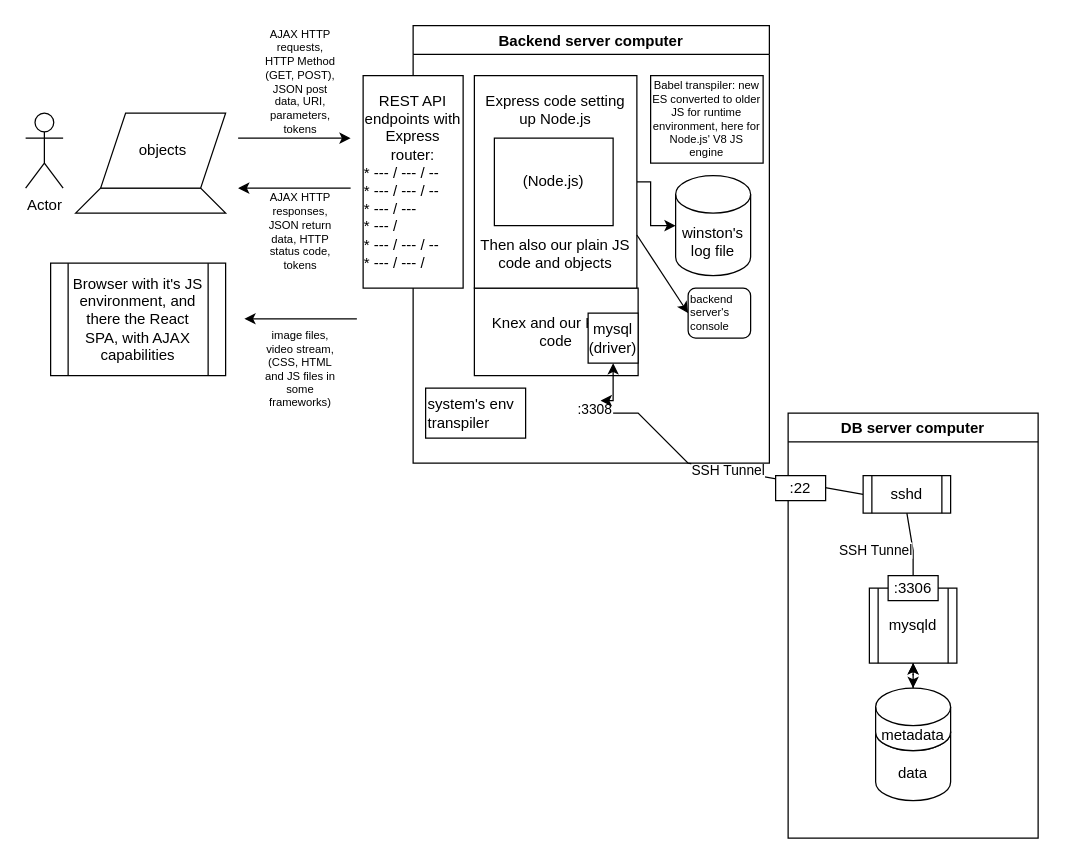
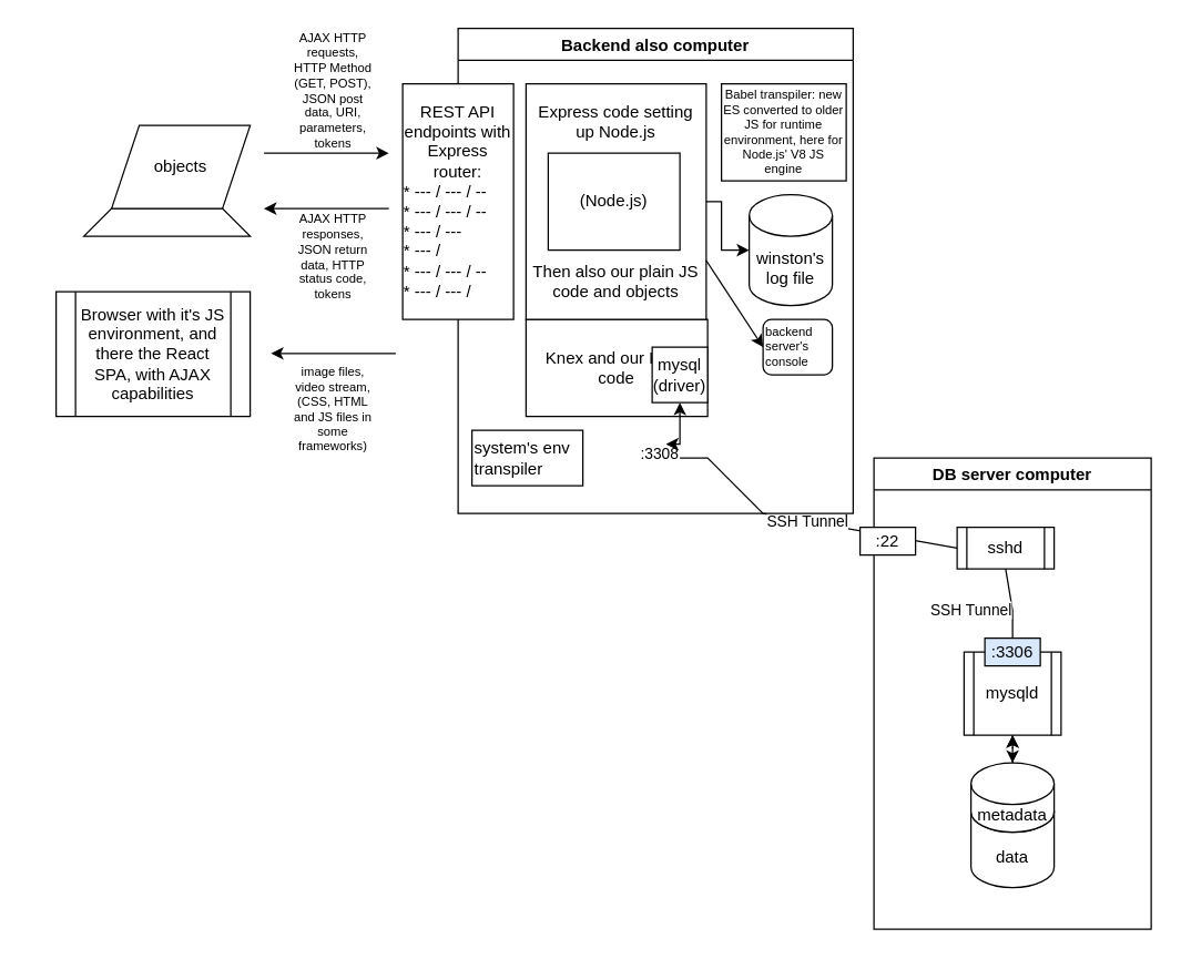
  <mxCell id="0" />
  <mxCell id="1" parent="0" />
- <mxCell id="2" value="Actor" style="shape=umlActor;verticalLabelPosition=bottom;verticalAlign=top;html=1;outlineConnect=0;" vertex="1" parent="1"><mxGeometry x="20" y="90" width="30" height="60" as="geometry" /></mxCell>
  <mxCell id="3" value="" style="shape=trapezoid;perimeter=trapezoidPerimeter;whiteSpace=wrap;html=1;fixedSize=1;" vertex="1" parent="1"><mxGeometry x="60" y="150" width="120" height="20" as="geometry" /></mxCell>
  <mxCell id="4" value="objects" style="shape=parallelogram;perimeter=parallelogramPerimeter;whiteSpace=wrap;html=1;fixedSize=1;" vertex="1" parent="1"><mxGeometry x="80" y="90" width="100" height="60" as="geometry" /></mxCell>
  <mxCell id="5" value="Browser with it's JS environment, and there the React SPA, with AJAX capabilities" style="shape=process;whiteSpace=wrap;html=1;backgroundOutline=1;" vertex="1" parent="1"><mxGeometry x="40" y="210" width="140" height="90" as="geometry" /></mxCell>
  <mxCell id="6" value="SSH Tunnel" style="endArrow=none;html=1;rounded=0;endFill=0;entryX=0;entryY=0.5;entryDx=0;entryDy=0;" edge="1" parent="1" target="14"><mxGeometry relative="1" as="geometry"><mxPoint x="490" y="330" as="sourcePoint" /><mxPoint x="680" y="320" as="targetPoint" /><Array as="points"><mxPoint x="510" y="330" /><mxPoint x="550" y="370" /></Array></mxGeometry></mxCell>
  <mxCell id="7" value=":3308" style="edgeLabel;resizable=0;html=1;align=left;verticalAlign=bottom;" connectable="0" vertex="1" parent="6"><mxGeometry x="-1" relative="1" as="geometry"><mxPoint x="-30" y="5" as="offset" /></mxGeometry></mxCell>
  <mxCell id="8" value="DB server computer" style="swimlane;" vertex="1" parent="1"><mxGeometry x="630" y="330" width="200" height="340" as="geometry" /></mxCell>
  <mxCell id="9" value="" style="edgeStyle=orthogonalEdgeStyle;rounded=0;orthogonalLoop=1;jettySize=auto;html=1;startArrow=classic;startFill=1;dashed=1;" edge="1" parent="8" source="10" target="11"><mxGeometry relative="1" as="geometry" /></mxCell>
  <mxCell id="10" value="data" style="shape=cylinder3;whiteSpace=wrap;html=1;boundedLbl=1;backgroundOutline=1;size=15;" vertex="1" parent="8"><mxGeometry x="70" y="240" width="60" height="70" as="geometry" /></mxCell>
  <mxCell id="11" value="mysqld" style="shape=process;whiteSpace=wrap;html=1;backgroundOutline=1;" vertex="1" parent="8"><mxGeometry x="65" y="140" width="70" height="60" as="geometry" /></mxCell>
  <mxCell id="12" value="metadata" style="shape=cylinder3;whiteSpace=wrap;html=1;boundedLbl=1;backgroundOutline=1;size=15;" vertex="1" parent="8"><mxGeometry x="70" y="220" width="60" height="50" as="geometry" /></mxCell>
  <mxCell id="13" style="edgeStyle=orthogonalEdgeStyle;rounded=0;orthogonalLoop=1;jettySize=auto;html=1;entryX=0.5;entryY=1;entryDx=0;entryDy=0;startArrow=classic;startFill=1;dashed=1;" edge="1" parent="8" source="12" target="11"><mxGeometry relative="1" as="geometry" /></mxCell>
  <mxCell id="14" value="sshd" style="shape=process;whiteSpace=wrap;html=1;backgroundOutline=1;" vertex="1" parent="8"><mxGeometry x="60" y="50" width="70" height="30" as="geometry" /></mxCell>
- <mxCell id="15" value=":3306" style="rounded=0;whiteSpace=wrap;html=1;" vertex="1" parent="8"><mxGeometry x="80" y="130" width="40" height="20" as="geometry" /></mxCell>
+ <mxCell id="15" value=":3306" style="rounded=0;whiteSpace=wrap;html=1;fillColor=#dae8fc;" vertex="1" parent="8"><mxGeometry x="80" y="130" width="40" height="20" as="geometry" /></mxCell>
  <mxCell id="16" value=":22" style="rounded=0;whiteSpace=wrap;html=1;fillColor=#FFFFFF;" vertex="1" parent="8"><mxGeometry x="-10" y="50" width="40" height="20" as="geometry" /></mxCell>
  <mxCell id="17" value="SSH Tunnel" style="endArrow=none;html=1;rounded=0;endFill=0;entryX=0.5;entryY=1;entryDx=0;entryDy=0;exitX=0.5;exitY=0;exitDx=0;exitDy=0;" edge="1" parent="8" source="15" target="14"><mxGeometry x="-0.011" y="30" relative="1" as="geometry"><mxPoint x="50" y="120" as="sourcePoint" /><mxPoint x="70" y="75" as="targetPoint" /><Array as="points"><mxPoint x="100" y="110" /></Array><mxPoint as="offset" /></mxGeometry></mxCell>
- <mxCell id="18" value="Backend server computer" style="swimlane;" vertex="1" parent="1"><mxGeometry x="330" y="20" width="285" height="350" as="geometry" /></mxCell>
+ <mxCell id="18" value="Backend also computer" style="swimlane;" vertex="1" parent="1"><mxGeometry x="330" y="20" width="285" height="350" as="geometry" /></mxCell>
  <mxCell id="19" value="Knex and our Knex code" style="rounded=0;whiteSpace=wrap;html=1;" vertex="1" parent="18"><mxGeometry x="49" y="210" width="131" height="70" as="geometry" /></mxCell>
  <mxCell id="20" style="edgeStyle=orthogonalEdgeStyle;rounded=0;orthogonalLoop=1;jettySize=auto;html=1;exitX=0;exitY=0.5;exitDx=0;exitDy=0;exitPerimeter=0;fontSize=9;startArrow=classic;startFill=1;endArrow=none;endFill=0;" edge="1" parent="18" source="21" target="23"><mxGeometry relative="1" as="geometry" /></mxCell>
  <mxCell id="21" value="winston's log file" style="shape=cylinder3;whiteSpace=wrap;html=1;boundedLbl=1;backgroundOutline=1;size=15;" vertex="1" parent="18"><mxGeometry x="210" y="120" width="60" height="80" as="geometry" /></mxCell>
  <mxCell id="22" value="&lt;div&gt;REST API endpoints with Express router:&lt;/div&gt;&lt;div align=&quot;left&quot;&gt;* --- / --- / --&lt;/div&gt;&lt;div align=&quot;left&quot;&gt;* --- / --- / --&lt;/div&gt;&lt;div align=&quot;left&quot;&gt;* --- / --- &lt;br&gt;&lt;/div&gt;&lt;div align=&quot;left&quot;&gt;* --- / &lt;br&gt;&lt;/div&gt;&lt;div align=&quot;left&quot;&gt;* --- / --- / --&lt;/div&gt;&lt;div align=&quot;left&quot;&gt;* --- / --- / &lt;br&gt;&lt;/div&gt;" style="rounded=0;whiteSpace=wrap;html=1;" vertex="1" parent="18"><mxGeometry x="-40" y="40" width="80" height="170" as="geometry" /></mxCell>
  <mxCell id="23" value="Express code setting up Node.js&lt;br&gt;&lt;br&gt;&lt;br&gt;&lt;br&gt;&lt;div&gt;&lt;br&gt;&lt;/div&gt;&lt;div&gt;&lt;br&gt;&lt;/div&gt;&lt;div&gt;&lt;br&gt;&lt;/div&gt;Then also our plain JS code and objects" style="rounded=0;whiteSpace=wrap;html=1;" vertex="1" parent="18"><mxGeometry x="49" y="40" width="130" height="170" as="geometry" /></mxCell>
  <mxCell id="24" value="(Node.js)" style="rounded=0;whiteSpace=wrap;html=1;" vertex="1" parent="18"><mxGeometry x="65" y="90" width="95" height="70" as="geometry" /></mxCell>
  <mxCell id="25" style="edgeStyle=orthogonalEdgeStyle;rounded=0;orthogonalLoop=1;jettySize=auto;html=1;exitX=0.5;exitY=1;exitDx=0;exitDy=0;startArrow=classic;startFill=1;" edge="1" parent="18" source="24" target="24"><mxGeometry relative="1" as="geometry" /></mxCell>
  <mxCell id="26" value="system's env transpiler" style="rounded=0;whiteSpace=wrap;html=1;align=left;" vertex="1" parent="18"><mxGeometry x="10" y="290" width="80" height="40" as="geometry" /></mxCell>
  <mxCell id="27" value="mysql (driver)" style="rounded=0;whiteSpace=wrap;html=1;" vertex="1" parent="18"><mxGeometry x="140" y="230" width="40" height="40" as="geometry" /></mxCell>
  <mxCell id="28" value="Babel transpiler: new ES converted to older JS for runtime environment, here for Node.js' V8 JS engine" style="rounded=0;whiteSpace=wrap;html=1;fontSize=9;" vertex="1" parent="18"><mxGeometry x="190" y="40" width="90" height="70" as="geometry" /></mxCell>
  <mxCell id="29" value="backend server's console" style="rounded=1;whiteSpace=wrap;html=1;fontSize=9;fillColor=#FFFFFF;align=left;" vertex="1" parent="18"><mxGeometry x="220" y="210" width="50" height="40" as="geometry" /></mxCell>
  <mxCell id="30" value="" style="endArrow=classic;startArrow=none;html=1;rounded=0;fontSize=9;startFill=0;exitX=1;exitY=0.75;exitDx=0;exitDy=0;entryX=0;entryY=0.5;entryDx=0;entryDy=0;" edge="1" parent="18" source="23" target="29"><mxGeometry width="50" height="50" relative="1" as="geometry"><mxPoint x="30" y="390" as="sourcePoint" /><mxPoint x="80" y="340" as="targetPoint" /></mxGeometry></mxCell>
  <mxCell id="31" style="edgeStyle=orthogonalEdgeStyle;rounded=0;orthogonalLoop=1;jettySize=auto;html=1;entryX=0.5;entryY=1;entryDx=0;entryDy=0;startArrow=classic;startFill=1;" edge="1" parent="1" target="27"><mxGeometry relative="1" as="geometry"><mxPoint x="480" y="320" as="sourcePoint" /><mxPoint x="720" y="470" as="targetPoint" /></mxGeometry></mxCell>
  <mxCell id="32" value="" style="endArrow=classic;html=1;rounded=0;fontSize=9;" edge="1" parent="1"><mxGeometry width="50" height="50" relative="1" as="geometry"><mxPoint x="190" y="110" as="sourcePoint" /><mxPoint x="280" y="110" as="targetPoint" /></mxGeometry></mxCell>
  <mxCell id="33" value="AJAX HTTP requests, HTTP Method (GET, POST), JSON post data, URI, parameters, tokens" style="text;html=1;strokeColor=none;fillColor=none;align=center;verticalAlign=middle;whiteSpace=wrap;rounded=0;fontSize=9;" vertex="1" parent="1"><mxGeometry x="210" y="50" width="60" height="30" as="geometry" /></mxCell>
  <mxCell id="34" value="" style="endArrow=classic;html=1;rounded=0;fontSize=9;" edge="1" parent="1"><mxGeometry width="50" height="50" relative="1" as="geometry"><mxPoint x="280" y="150" as="sourcePoint" /><mxPoint x="190" y="150" as="targetPoint" /></mxGeometry></mxCell>
  <mxCell id="35" value="AJAX HTTP responses, JSON return data, HTTP status code, tokens" style="text;html=1;strokeColor=none;fillColor=none;align=center;verticalAlign=middle;whiteSpace=wrap;rounded=0;fontSize=9;" vertex="1" parent="1"><mxGeometry x="210" y="170" width="60" height="30" as="geometry" /></mxCell>
  <mxCell id="36" value="" style="endArrow=classic;html=1;rounded=0;fontSize=9;" edge="1" parent="1"><mxGeometry width="50" height="50" relative="1" as="geometry"><mxPoint x="285" y="254.5" as="sourcePoint" /><mxPoint x="195" y="254.5" as="targetPoint" /></mxGeometry></mxCell>
  <mxCell id="37" value="image files, video stream, (CSS, HTML and JS files in some frameworks)" style="text;html=1;strokeColor=none;fillColor=none;align=center;verticalAlign=middle;whiteSpace=wrap;rounded=0;fontSize=9;" vertex="1" parent="1"><mxGeometry x="210" y="280" width="60" height="30" as="geometry" /></mxCell>
